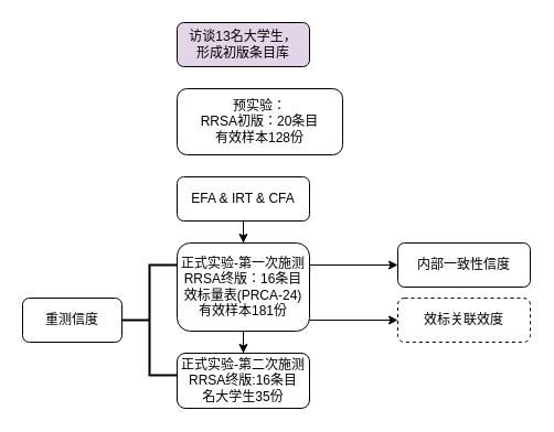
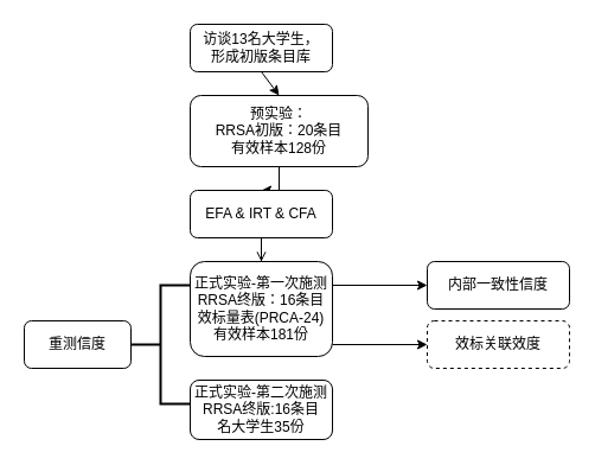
  <mxCell id="0" />
  <mxCell id="1" parent="0" />
- <mxCell id="2" value="访谈13名大学生，&lt;br&gt;形成初版条目库" style="rounded=1;whiteSpace=wrap;html=1;fontSize=12;glass=0;strokeWidth=1;shadow=0;fillColor=#e1d5e7;" parent="1" vertex="1"><mxGeometry x="160" y="20" width="120" height="40" as="geometry" /></mxCell>
+ <mxCell id="2" value="访谈13名大学生，&lt;br&gt;形成初版条目库" style="rounded=1;whiteSpace=wrap;html=1;fontSize=12;glass=0;strokeWidth=1;shadow=0;" parent="1" vertex="1"><mxGeometry x="160" y="20" width="120" height="40" as="geometry" /></mxCell>
+ <mxCell id="3" value="" style="endArrow=classic;html=1;rounded=0;exitX=0.5;exitY=1;exitDx=0;exitDy=0;entryX=0.5;entryY=0;entryDx=0;entryDy=0;" edge="1" parent="1" source="2" target="5"><mxGeometry width="50" height="50" relative="1" as="geometry"><mxPoint x="390" y="220" as="sourcePoint" /><mxPoint x="440" y="170" as="targetPoint" /></mxGeometry></mxCell>
+ <mxCell id="4" value="" style="edgeStyle=orthogonalEdgeStyle;rounded=0;orthogonalLoop=1;jettySize=auto;html=1;" edge="1" parent="1" source="5" target="7"><mxGeometry relative="1" as="geometry" /></mxCell>
  <mxCell id="5" value="预实验：&lt;br&gt;RRSA初版：20条目&lt;br&gt;有效样本128份" style="rounded=1;whiteSpace=wrap;html=1;fontSize=12;glass=0;strokeWidth=1;shadow=0;" vertex="1" parent="1"><mxGeometry x="160" y="80" width="150" height="60" as="geometry" /></mxCell>
- <mxCell id="6" value="" style="edgeStyle=orthogonalEdgeStyle;rounded=0;orthogonalLoop=1;jettySize=auto;html=1;" edge="1" parent="1" source="7" target="9"><mxGeometry relative="1" as="geometry" /></mxCell>
+ <mxCell id="6" value="" style="edgeStyle=orthogonalEdgeStyle;rounded=0;orthogonalLoop=1;jettySize=auto;html=1;endArrow=open;" edge="1" parent="1" source="7" target="9"><mxGeometry relative="1" as="geometry" /></mxCell>
  <mxCell id="7" value="EFA &amp;amp; IRT &amp;amp; CFA" style="rounded=1;whiteSpace=wrap;html=1;fontSize=12;glass=0;strokeWidth=1;shadow=0;" vertex="1" parent="1"><mxGeometry x="160" y="160" width="120" height="40" as="geometry" /></mxCell>
- <mxCell id="8" value="" style="edgeStyle=orthogonalEdgeStyle;rounded=0;orthogonalLoop=1;jettySize=auto;html=1;" edge="1" parent="1" source="9" target="10"><mxGeometry relative="1" as="geometry" /></mxCell>
  <mxCell id="9" value="正式实验-第一次施测&lt;br&gt;RRSA终版：16条目&lt;br&gt;效标量表(PRCA-24)&lt;br&gt;有效样本181份" style="rounded=1;whiteSpace=wrap;html=1;fontSize=12;glass=0;strokeWidth=1;shadow=0;" vertex="1" parent="1"><mxGeometry x="160" y="220" width="120" height="80" as="geometry" /></mxCell>
  <mxCell id="10" value="正式实验-第二次施测&lt;br&gt;RRSA终版:16条目&lt;br&gt;名大学生35份" style="rounded=1;whiteSpace=wrap;html=1;fontSize=12;glass=0;strokeWidth=1;shadow=0;" vertex="1" parent="1"><mxGeometry x="160" y="320" width="120" height="50" as="geometry" /></mxCell>
  <mxCell id="11" value="" style="endArrow=classic;html=1;rounded=0;exitX=1;exitY=0.25;exitDx=0;exitDy=0;" edge="1" parent="1" source="9"><mxGeometry width="50" height="50" relative="1" as="geometry"><mxPoint x="390" y="220" as="sourcePoint" /><mxPoint x="360" y="240" as="targetPoint" /></mxGeometry></mxCell>
  <mxCell id="12" value="" style="endArrow=classic;html=1;rounded=0;entryX=0;entryY=0.5;entryDx=0;entryDy=0;" edge="1" parent="1" target="14"><mxGeometry width="50" height="50" relative="1" as="geometry"><mxPoint x="280" y="290" as="sourcePoint" /><mxPoint x="430" y="330" as="targetPoint" /></mxGeometry></mxCell>
  <mxCell id="13" value="内部一致性信度" style="rounded=1;whiteSpace=wrap;html=1;fontSize=12;glass=0;strokeWidth=1;shadow=0;" vertex="1" parent="1"><mxGeometry x="360" y="220" width="120" height="40" as="geometry" /></mxCell>
  <mxCell id="14" value="效标关联效度" style="rounded=1;whiteSpace=wrap;html=1;fontSize=12;glass=0;strokeWidth=1;shadow=0;dashed=1;" vertex="1" parent="1"><mxGeometry x="360" y="270" width="120" height="40" as="geometry" /></mxCell>
  <mxCell id="15" value="重测信度" style="rounded=1;whiteSpace=wrap;html=1;fontSize=12;glass=0;strokeWidth=1;shadow=0;" vertex="1" parent="1"><mxGeometry x="20" y="270" width="90" height="40" as="geometry" /></mxCell>
  <mxCell id="16" value="" style="strokeWidth=2;html=1;shape=mxgraph.flowchart.annotation_2;align=left;labelPosition=right;pointerEvents=1;" vertex="1" parent="1"><mxGeometry x="110" y="240" width="50" height="100" as="geometry" /></mxCell>
